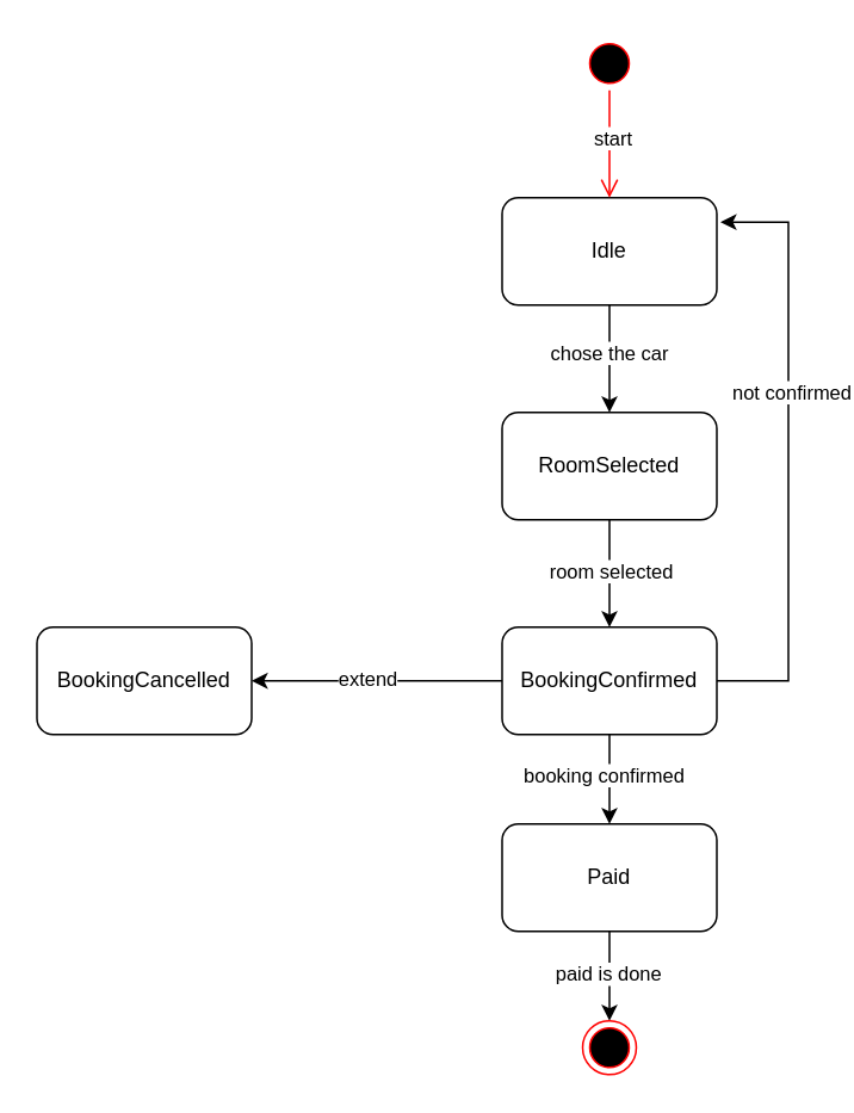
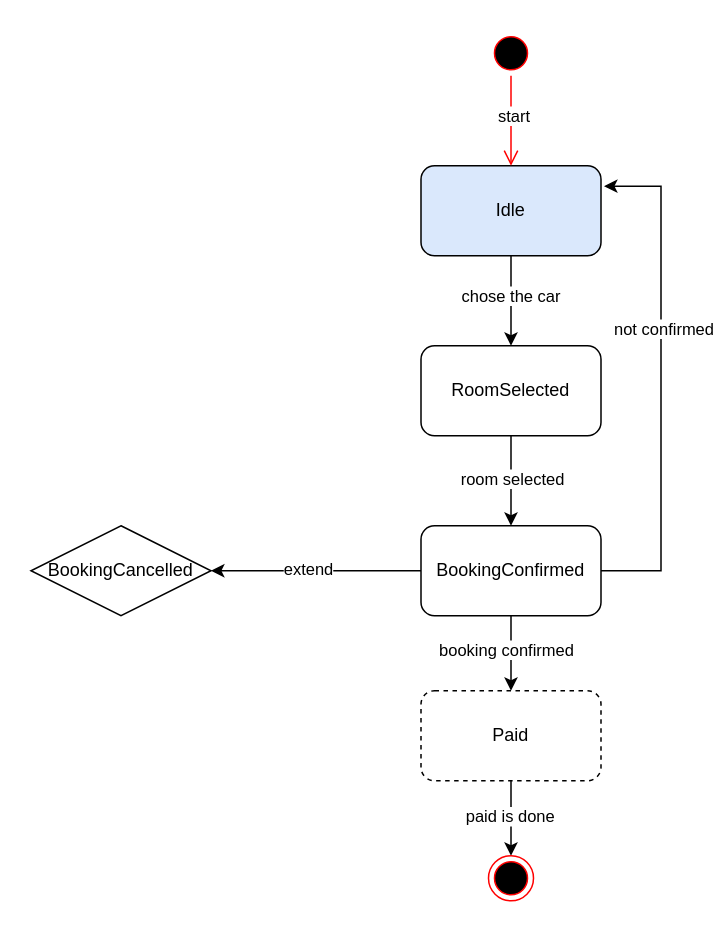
  <mxCell id="0" />
  <mxCell id="1" parent="0" />
  <mxCell id="2" style="edgeStyle=orthogonalEdgeStyle;rounded=0;orthogonalLoop=1;jettySize=auto;html=1;entryX=0.5;entryY=0;entryDx=0;entryDy=0;" edge="1" parent="1" source="4" target="7"><mxGeometry relative="1" as="geometry" /></mxCell>
  <mxCell id="3" value="chose the car" style="edgeLabel;html=1;align=center;verticalAlign=middle;resizable=0;points=[];" vertex="1" connectable="0" parent="2"><mxGeometry x="-0.139" y="-1" relative="1" as="geometry"><mxPoint as="offset" /></mxGeometry></mxCell>
- <mxCell id="4" value="Idle" style="rounded=1;whiteSpace=wrap;html=1;" vertex="1" parent="1"><mxGeometry x="280" y="110" width="120" height="60" as="geometry" /></mxCell>
+ <mxCell id="4" value="Idle" style="rounded=1;whiteSpace=wrap;html=1;fillColor=#dae8fc;" vertex="1" parent="1"><mxGeometry x="280" y="110" width="120" height="60" as="geometry" /></mxCell>
  <mxCell id="5" style="edgeStyle=orthogonalEdgeStyle;rounded=0;orthogonalLoop=1;jettySize=auto;html=1;entryX=0.5;entryY=0;entryDx=0;entryDy=0;" edge="1" parent="1" source="7" target="12"><mxGeometry relative="1" as="geometry" /></mxCell>
  <mxCell id="6" value="room selected" style="edgeLabel;html=1;align=center;verticalAlign=middle;resizable=0;points=[];" vertex="1" connectable="0" parent="5"><mxGeometry x="-0.056" relative="1" as="geometry"><mxPoint as="offset" /></mxGeometry></mxCell>
  <mxCell id="7" value="RoomSelected" style="rounded=1;whiteSpace=wrap;html=1;" vertex="1" parent="1"><mxGeometry x="280" y="230" width="120" height="60" as="geometry" /></mxCell>
  <mxCell id="8" style="edgeStyle=orthogonalEdgeStyle;rounded=0;orthogonalLoop=1;jettySize=auto;html=1;exitX=0.5;exitY=1;exitDx=0;exitDy=0;" edge="1" parent="1" source="12" target="17"><mxGeometry relative="1" as="geometry" /></mxCell>
  <mxCell id="9" value="booking confirmed" style="edgeLabel;html=1;align=center;verticalAlign=middle;resizable=0;points=[];" vertex="1" connectable="0" parent="8"><mxGeometry x="-0.133" y="-4" relative="1" as="geometry"><mxPoint as="offset" /></mxGeometry></mxCell>
  <mxCell id="10" style="edgeStyle=orthogonalEdgeStyle;rounded=0;orthogonalLoop=1;jettySize=auto;html=1;exitX=0;exitY=0.5;exitDx=0;exitDy=0;" edge="1" parent="1" source="12" target="21"><mxGeometry relative="1" as="geometry" /></mxCell>
  <mxCell id="11" value="extend" style="edgeLabel;html=1;align=center;verticalAlign=middle;resizable=0;points=[];" vertex="1" connectable="0" parent="10"><mxGeometry x="0.083" y="-2" relative="1" as="geometry"><mxPoint as="offset" /></mxGeometry></mxCell>
  <mxCell id="12" value="BookingConfirmed" style="rounded=1;whiteSpace=wrap;html=1;" vertex="1" parent="1"><mxGeometry x="280" y="350" width="120" height="60" as="geometry" /></mxCell>
  <mxCell id="13" style="edgeStyle=orthogonalEdgeStyle;rounded=0;orthogonalLoop=1;jettySize=auto;html=1;exitX=1;exitY=0.5;exitDx=0;exitDy=0;" edge="1" parent="1"><mxGeometry relative="1" as="geometry"><mxPoint x="400" y="380" as="sourcePoint" /><mxPoint x="402" y="123.609" as="targetPoint" /><Array as="points"><mxPoint x="440" y="380" /><mxPoint x="440" y="124" /></Array></mxGeometry></mxCell>
  <mxCell id="14" value="not confirmed" style="edgeLabel;html=1;align=center;verticalAlign=middle;resizable=0;points=[];" vertex="1" connectable="0" parent="13"><mxGeometry x="0.209" y="-1" relative="1" as="geometry"><mxPoint as="offset" /></mxGeometry></mxCell>
  <mxCell id="15" style="edgeStyle=orthogonalEdgeStyle;rounded=0;orthogonalLoop=1;jettySize=auto;html=1;exitX=0.5;exitY=1;exitDx=0;exitDy=0;" edge="1" parent="1" source="17"><mxGeometry relative="1" as="geometry"><mxPoint x="340" y="570" as="targetPoint" /></mxGeometry></mxCell>
  <mxCell id="16" value="paid is done&amp;nbsp;" style="edgeLabel;html=1;align=center;verticalAlign=middle;resizable=0;points=[];" vertex="1" connectable="0" parent="15"><mxGeometry x="-0.024" y="2" relative="1" as="geometry"><mxPoint as="offset" /></mxGeometry></mxCell>
- <mxCell id="17" value="Paid" style="rounded=1;whiteSpace=wrap;html=1;" vertex="1" parent="1"><mxGeometry x="280" y="460" width="120" height="60" as="geometry" /></mxCell>
+ <mxCell id="17" value="Paid" style="rounded=1;whiteSpace=wrap;html=1;dashed=1;" vertex="1" parent="1"><mxGeometry x="280" y="460" width="120" height="60" as="geometry" /></mxCell>
  <mxCell id="18" value="" style="ellipse;html=1;shape=startState;fillColor=#000000;strokeColor=#ff0000;" vertex="1" parent="1"><mxGeometry x="325" y="20" width="30" height="30" as="geometry" /></mxCell>
  <mxCell id="19" value="" style="edgeStyle=orthogonalEdgeStyle;html=1;verticalAlign=bottom;endArrow=open;endSize=8;strokeColor=#ff0000;rounded=0;" edge="1" parent="1" source="18"><mxGeometry relative="1" as="geometry"><mxPoint x="340" y="110" as="targetPoint" /></mxGeometry></mxCell>
  <mxCell id="20" value="start" style="edgeLabel;html=1;align=center;verticalAlign=middle;resizable=0;points=[];" vertex="1" connectable="0" parent="19"><mxGeometry x="-0.157" y="1" relative="1" as="geometry"><mxPoint as="offset" /></mxGeometry></mxCell>
- <mxCell id="21" value="BookingCancelled" style="rounded=1;whiteSpace=wrap;html=1;" vertex="1" parent="1"><mxGeometry x="20" y="350" width="120" height="60" as="geometry" /></mxCell>
+ <mxCell id="21" value="BookingCancelled" style="rhombus;whiteSpace=wrap;html=1;" vertex="1" parent="1"><mxGeometry x="20" y="350" width="120" height="60" as="geometry" /></mxCell>
  <mxCell id="22" value="" style="ellipse;html=1;shape=endState;fillColor=#000000;strokeColor=#ff0000;" vertex="1" parent="1"><mxGeometry x="325" y="570" width="30" height="30" as="geometry" /></mxCell>
